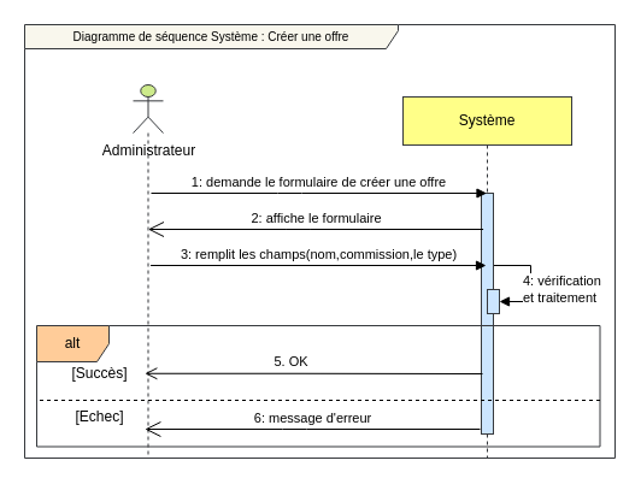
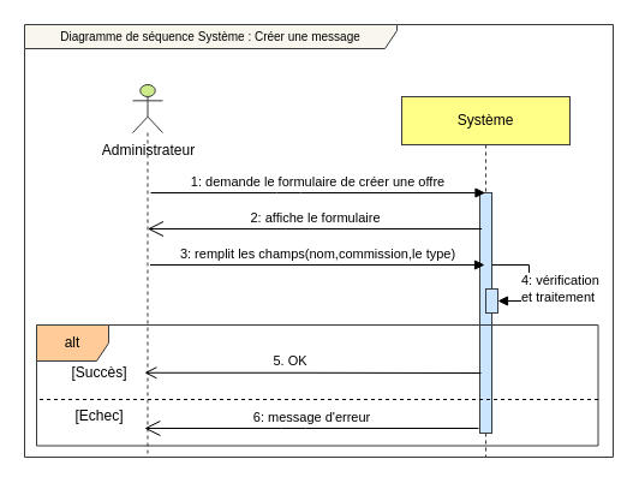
  <mxCell id="0" />
  <mxCell id="1" parent="0" />
  <mxCell id="2" value="" style="shape=umlLifeline;participant=umlActor;perimeter=lifelinePerimeter;whiteSpace=wrap;html=1;container=1;collapsible=0;recursiveResize=0;verticalAlign=top;spacingTop=36;outlineConnect=0;fillColor=#cdeb8b;strokeColor=#36393d;" vertex="1" parent="1"><mxGeometry x="110" width="25" height="310" as="geometry" y="70" /></mxCell>
  <mxCell id="3" value="Système" style="shape=umlLifeline;perimeter=lifelinePerimeter;whiteSpace=wrap;html=1;container=1;collapsible=0;recursiveResize=0;outlineConnect=0;fillColor=#ffff88;strokeColor=#36393d;" vertex="1" parent="1"><mxGeometry x="334" y="80" width="140" height="300" as="geometry" /></mxCell>
  <mxCell id="4" value="&lt;div&gt;4: vérification&lt;/div&gt;et traitement" style="html=1;align=left;spacingLeft=2;endArrow=block;rounded=0;edgeStyle=orthogonalEdgeStyle;curved=0;rounded=0;" edge="1" parent="3"><mxGeometry x="0.172" y="-10" relative="1" as="geometry"><mxPoint x="75" y="140" as="sourcePoint" /><Array as="points"><mxPoint x="106" y="140" /><mxPoint x="106" y="170" /></Array><mxPoint x="80" y="170" as="targetPoint" /><mxPoint as="offset" /></mxGeometry></mxCell>
  <mxCell id="5" value="" style="html=1;points=[[0,0,0,0,5],[0,1,0,0,-5],[1,0,0,0,5],[1,1,0,0,-5]];perimeter=orthogonalPerimeter;outlineConnect=0;targetShapes=umlLifeline;portConstraint=eastwest;newEdgeStyle={&quot;curved&quot;:0,&quot;rounded&quot;:0};fillColor=#cce5ff;strokeColor=#36393d;" vertex="1" parent="3"><mxGeometry x="65" y="80" width="10" height="200" as="geometry" /></mxCell>
  <mxCell id="6" value="" style="html=1;points=[[0,0,0,0,5],[0,1,0,0,-5],[1,0,0,0,5],[1,1,0,0,-5]];perimeter=orthogonalPerimeter;outlineConnect=0;targetShapes=umlLifeline;portConstraint=eastwest;newEdgeStyle={&quot;curved&quot;:0,&quot;rounded&quot;:0};fillColor=#cce5ff;strokeColor=#36393d;" vertex="1" parent="3"><mxGeometry x="70" y="160" width="10" height="20" as="geometry" /></mxCell>
  <mxCell id="7" value="alt" style="shape=umlFrame;whiteSpace=wrap;html=1;fillColor=#ffcc99;strokeColor=#36393d;" vertex="1" parent="1"><mxGeometry x="30" y="270" width="467.5" height="100.5" as="geometry" /></mxCell>
  <mxCell id="8" value="1: demande le formulaire de créer une offre" style="html=1;verticalAlign=bottom;endArrow=block;" edge="1" parent="1"><mxGeometry x="-0.002" width="80" relative="1" as="geometry"><mxPoint x="125" y="160" as="sourcePoint" /><mxPoint x="403.5" y="160" as="targetPoint" /><Array as="points"><mxPoint x="240" y="160" /></Array><mxPoint as="offset" /></mxGeometry></mxCell>
  <mxCell id="9" value="" style="html=1;verticalAlign=bottom;endArrow=open;endSize=8;" edge="1" parent="1"><mxGeometry relative="1" as="geometry"><mxPoint x="400" y="310" as="sourcePoint" /><mxPoint x="119.81" y="309.76" as="targetPoint" /><Array as="points"><mxPoint x="243.5" y="309.76" /></Array></mxGeometry></mxCell>
  <mxCell id="10" value="5. OK" style="edgeLabel;html=1;align=center;verticalAlign=middle;resizable=0;points=[];" vertex="1" connectable="0" parent="9"><mxGeometry x="0.571" relative="1" as="geometry"><mxPoint x="60" y="-10" as="offset" /></mxGeometry></mxCell>
- <mxCell id="11" value="&lt;div style=&quot;font-size: 10px;&quot;&gt;&lt;font style=&quot;font-size: 10px;&quot;&gt;Diagramme de séquence Système : Créer une offre&lt;br&gt;&lt;/font&gt;&lt;/div&gt;" style="shape=umlFrame;whiteSpace=wrap;html=1;pointerEvents=0;width=310;height=20;fillColor=#f9f7ed;strokeColor=#36393d;" vertex="1" parent="1"><mxGeometry x="20" y="20" width="490" height="360" as="geometry" /></mxCell>
+ <mxCell id="11" value="&lt;div style=&quot;font-size: 10px;&quot;&gt;&lt;font style=&quot;font-size: 10px;&quot;&gt;Diagramme de séquence Système : Créer une message&lt;br&gt;&lt;/font&gt;&lt;/div&gt;" style="shape=umlFrame;whiteSpace=wrap;html=1;pointerEvents=0;width=310;height=20;fillColor=#f9f7ed;strokeColor=#36393d;" vertex="1" parent="1"><mxGeometry x="20" y="20" width="490" height="360" as="geometry" /></mxCell>
  <mxCell id="12" value="Administrateur" style="text;html=1;align=center;verticalAlign=middle;resizable=0;points=[];autosize=1;strokeColor=none;fillColor=none;" vertex="1" parent="1"><mxGeometry x="72.5" y="110" width="100" height="30" as="geometry" /></mxCell>
  <mxCell id="13" value="6: message d'erreur" style="html=1;verticalAlign=bottom;endArrow=open;endSize=11;startSize=0;jumpSize=14;" edge="1" parent="1"><mxGeometry relative="1" as="geometry"><mxPoint x="398" y="356" as="sourcePoint" /><mxPoint x="119.81" y="356" as="targetPoint" /><Array as="points"><mxPoint x="244" y="356" /></Array></mxGeometry></mxCell>
  <mxCell id="14" value="" style="line;strokeWidth=1;fillColor=none;align=left;verticalAlign=middle;spacingTop=-1;spacingLeft=3;spacingRight=3;rotatable=0;labelPosition=right;points=[];portConstraint=eastwest;strokeColor=inherit;dashed=1;" vertex="1" parent="1"><mxGeometry x="32.5" y="328" width="465" height="8" as="geometry" /></mxCell>
  <mxCell id="15" value="[Succès]" style="text;html=1;align=center;verticalAlign=middle;resizable=0;points=[];autosize=1;strokeColor=none;" vertex="1" parent="1"><mxGeometry x="51.5" y="300" width="60" height="20" as="geometry" /></mxCell>
  <mxCell id="16" value="[Echec]" style="text;html=1;align=center;verticalAlign=middle;resizable=0;points=[];autosize=1;strokeColor=none;" vertex="1" parent="1"><mxGeometry x="51.5" y="336" width="60" height="20" as="geometry" /></mxCell>
  <mxCell id="17" value="2: affiche le formulaire" style="html=1;verticalAlign=bottom;endArrow=open;endSize=11;startSize=0;jumpSize=14;" edge="1" parent="1"><mxGeometry relative="1" as="geometry"><mxPoint x="400.59" y="190" as="sourcePoint" /><mxPoint x="122.4" y="190" as="targetPoint" /><Array as="points"><mxPoint x="246.59" y="190" /></Array></mxGeometry></mxCell>
  <mxCell id="18" value="3: remplit les champs(nom,commission,le type)" style="html=1;verticalAlign=bottom;endArrow=block;" edge="1" parent="1"><mxGeometry x="-0.002" width="80" relative="1" as="geometry"><mxPoint x="124.5" y="220" as="sourcePoint" /><mxPoint x="403" y="220" as="targetPoint" /><Array as="points"><mxPoint x="239.5" y="220" /></Array><mxPoint as="offset" /></mxGeometry></mxCell>
